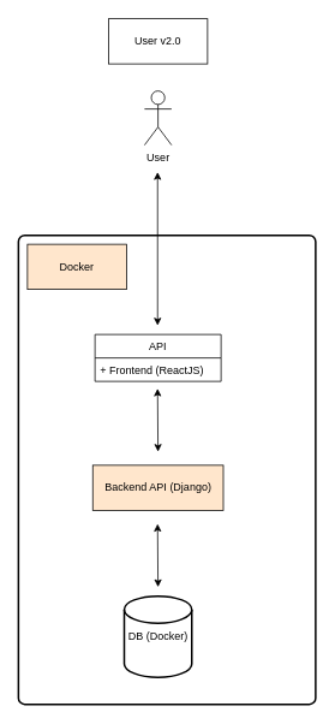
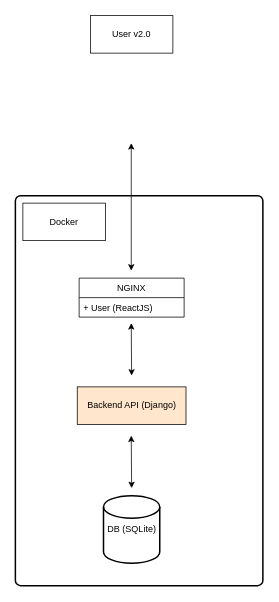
  <mxCell id="0" />
  <mxCell id="1" parent="0" />
  <mxCell id="2" value="User v2.0" style="html=1;whiteSpace=wrap;" parent="1" vertex="1"><mxGeometry x="120" y="20" width="110" height="50" as="geometry" /></mxCell>
- <mxCell id="3" value="User" style="shape=umlActor;verticalLabelPosition=bottom;verticalAlign=top;html=1;" parent="1" vertex="1"><mxGeometry x="160" y="100" width="30" height="60" as="geometry" /></mxCell>
  <mxCell id="4" value="" style="rounded=1;whiteSpace=wrap;html=1;absoluteArcSize=1;arcSize=14;strokeWidth=2;" parent="1" vertex="1"><mxGeometry x="20" y="260" width="330" height="520" as="geometry" /></mxCell>
- <mxCell id="5" value="API" style="swimlane;fontStyle=0;childLayout=stackLayout;horizontal=1;startSize=26;fillColor=none;horizontalStack=0;resizeParent=1;resizeParentMax=0;resizeLast=0;collapsible=1;marginBottom=0;whiteSpace=wrap;html=1;" parent="1" vertex="1"><mxGeometry x="105" y="370" width="140" height="52" as="geometry" /></mxCell>
- <mxCell id="6" value="+ Frontend (ReactJS)" style="text;strokeColor=none;fillColor=none;align=left;verticalAlign=top;spacingLeft=4;spacingRight=4;overflow=hidden;rotatable=0;points=[[0,0.5],[1,0.5]];portConstraint=eastwest;whiteSpace=wrap;html=1;" parent="5" vertex="1"><mxGeometry y="26" width="140" height="26" as="geometry" /></mxCell>
+ <mxCell id="5" value="NGINX" style="swimlane;fontStyle=0;childLayout=stackLayout;horizontal=1;startSize=26;fillColor=none;horizontalStack=0;resizeParent=1;resizeParentMax=0;resizeLast=0;collapsible=1;marginBottom=0;whiteSpace=wrap;html=1;" parent="1" vertex="1"><mxGeometry x="105" y="370" width="140" height="52" as="geometry" /></mxCell>
+ <mxCell id="6" value="+ User (ReactJS)" style="text;strokeColor=none;fillColor=none;align=left;verticalAlign=top;spacingLeft=4;spacingRight=4;overflow=hidden;rotatable=0;points=[[0,0.5],[1,0.5]];portConstraint=eastwest;whiteSpace=wrap;html=1;" parent="5" vertex="1"><mxGeometry y="26" width="140" height="26" as="geometry" /></mxCell>
  <mxCell id="7" value="Backend API (Django)" style="html=1;whiteSpace=wrap;fillColor=#ffe6cc;" parent="1" vertex="1"><mxGeometry x="102.5" y="515" width="145" height="50" as="geometry" /></mxCell>
- <mxCell id="8" value="DB (Docker)" style="strokeWidth=2;html=1;shape=mxgraph.flowchart.database;whiteSpace=wrap;" parent="1" vertex="1"><mxGeometry x="137.5" y="660" width="75" height="90" as="geometry" /></mxCell>
- <mxCell id="9" value="Docker" style="html=1;whiteSpace=wrap;fillColor=#ffe6cc;" parent="1" vertex="1"><mxGeometry x="30" y="270" width="110" height="50" as="geometry" /></mxCell>
+ <mxCell id="8" value="DB (SQLite)" style="strokeWidth=2;html=1;shape=mxgraph.flowchart.database;whiteSpace=wrap;" parent="1" vertex="1"><mxGeometry x="137.5" y="660" width="75" height="90" as="geometry" /></mxCell>
+ <mxCell id="9" value="Docker" style="html=1;whiteSpace=wrap;" parent="1" vertex="1"><mxGeometry x="30" y="270" width="110" height="50" as="geometry" /></mxCell>
  <mxCell id="10" value="" style="endArrow=classic;startArrow=classic;html=1;rounded=0;" parent="1" edge="1"><mxGeometry width="50" height="50" relative="1" as="geometry"><mxPoint x="174.5" y="360" as="sourcePoint" /><mxPoint x="174.5" y="190" as="targetPoint" /><Array as="points" /></mxGeometry></mxCell>
  <mxCell id="11" value="" style="endArrow=classic;startArrow=classic;html=1;rounded=0;" parent="1" edge="1"><mxGeometry width="50" height="50" relative="1" as="geometry"><mxPoint x="175" y="500" as="sourcePoint" /><mxPoint x="174.5" y="430" as="targetPoint" /></mxGeometry></mxCell>
  <mxCell id="12" value="" style="endArrow=classic;startArrow=classic;html=1;rounded=0;" parent="1" edge="1"><mxGeometry width="50" height="50" relative="1" as="geometry"><mxPoint x="175" y="650" as="sourcePoint" /><mxPoint x="174.5" y="580" as="targetPoint" /></mxGeometry></mxCell>
